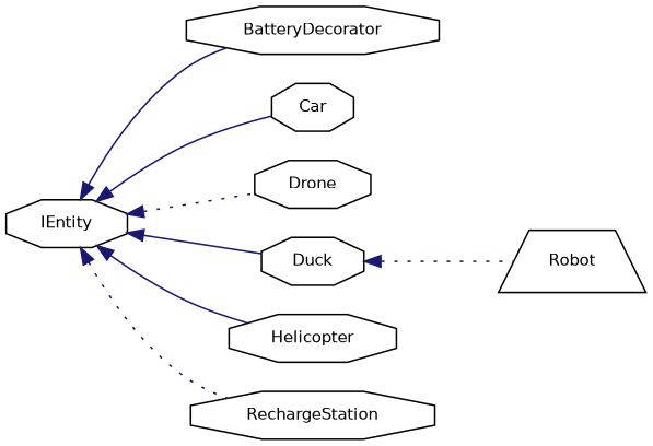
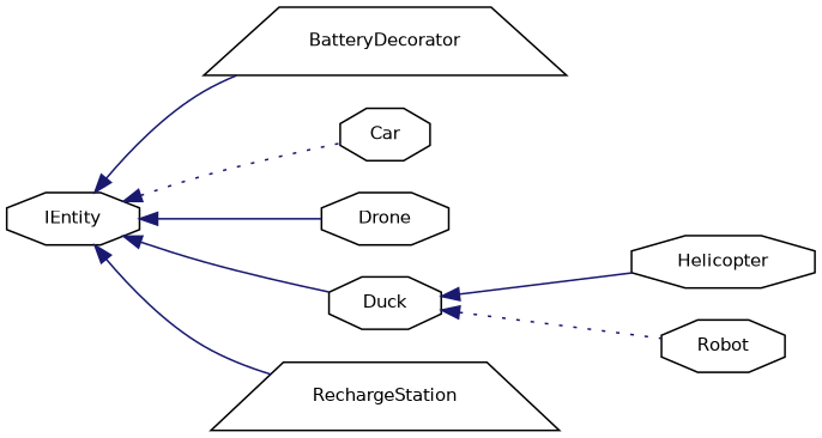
  digraph {
    rankdir=LR
    node [color=black fillcolor=white fontname=Helvetica fontsize=10 shape=octagon style=filled]
    edge [color=midnightblue dir=back fontname=Helvetica fontsize=10 labelfontname=Helvetica labelfontsize=10 style=solid]
    n1 [height=0.2 label=IEntity width=0.4]
-   n2 [height=0.2 label=BatteryDecorator width=0.4]
+   n2 [height=0.2 label=BatteryDecorator shape=trapezium width=0.4]
    n3 [height=0.2 label=Car width=0.4]
    n4 [height=0.2 label=Drone width=0.4]
    n5 [height=0.2 label=Duck width=0.4]
    n6 [height=0.2 label=Helicopter width=0.4]
-   n7 [height=0.2 label=RechargeStation width=0.4]
-   n8 [height=0.2 label=Robot shape=trapezium width=0.4]
+   n7 [height=0.2 label=RechargeStation shape=trapezium width=0.4]
+   n8 [height=0.2 label=Robot width=0.4]
    n1 -> n2
-   n1 -> n3
-   n1 -> n4 [style=dotted]
+   n1 -> n3 [style=dotted]
+   n1 -> n4
    n1 -> n5
-   n1 -> n6
-   n1 -> n7 [style=dotted]
+   n5 -> n6
+   n1 -> n7
    n5 -> n8 [style=dotted]
  }
